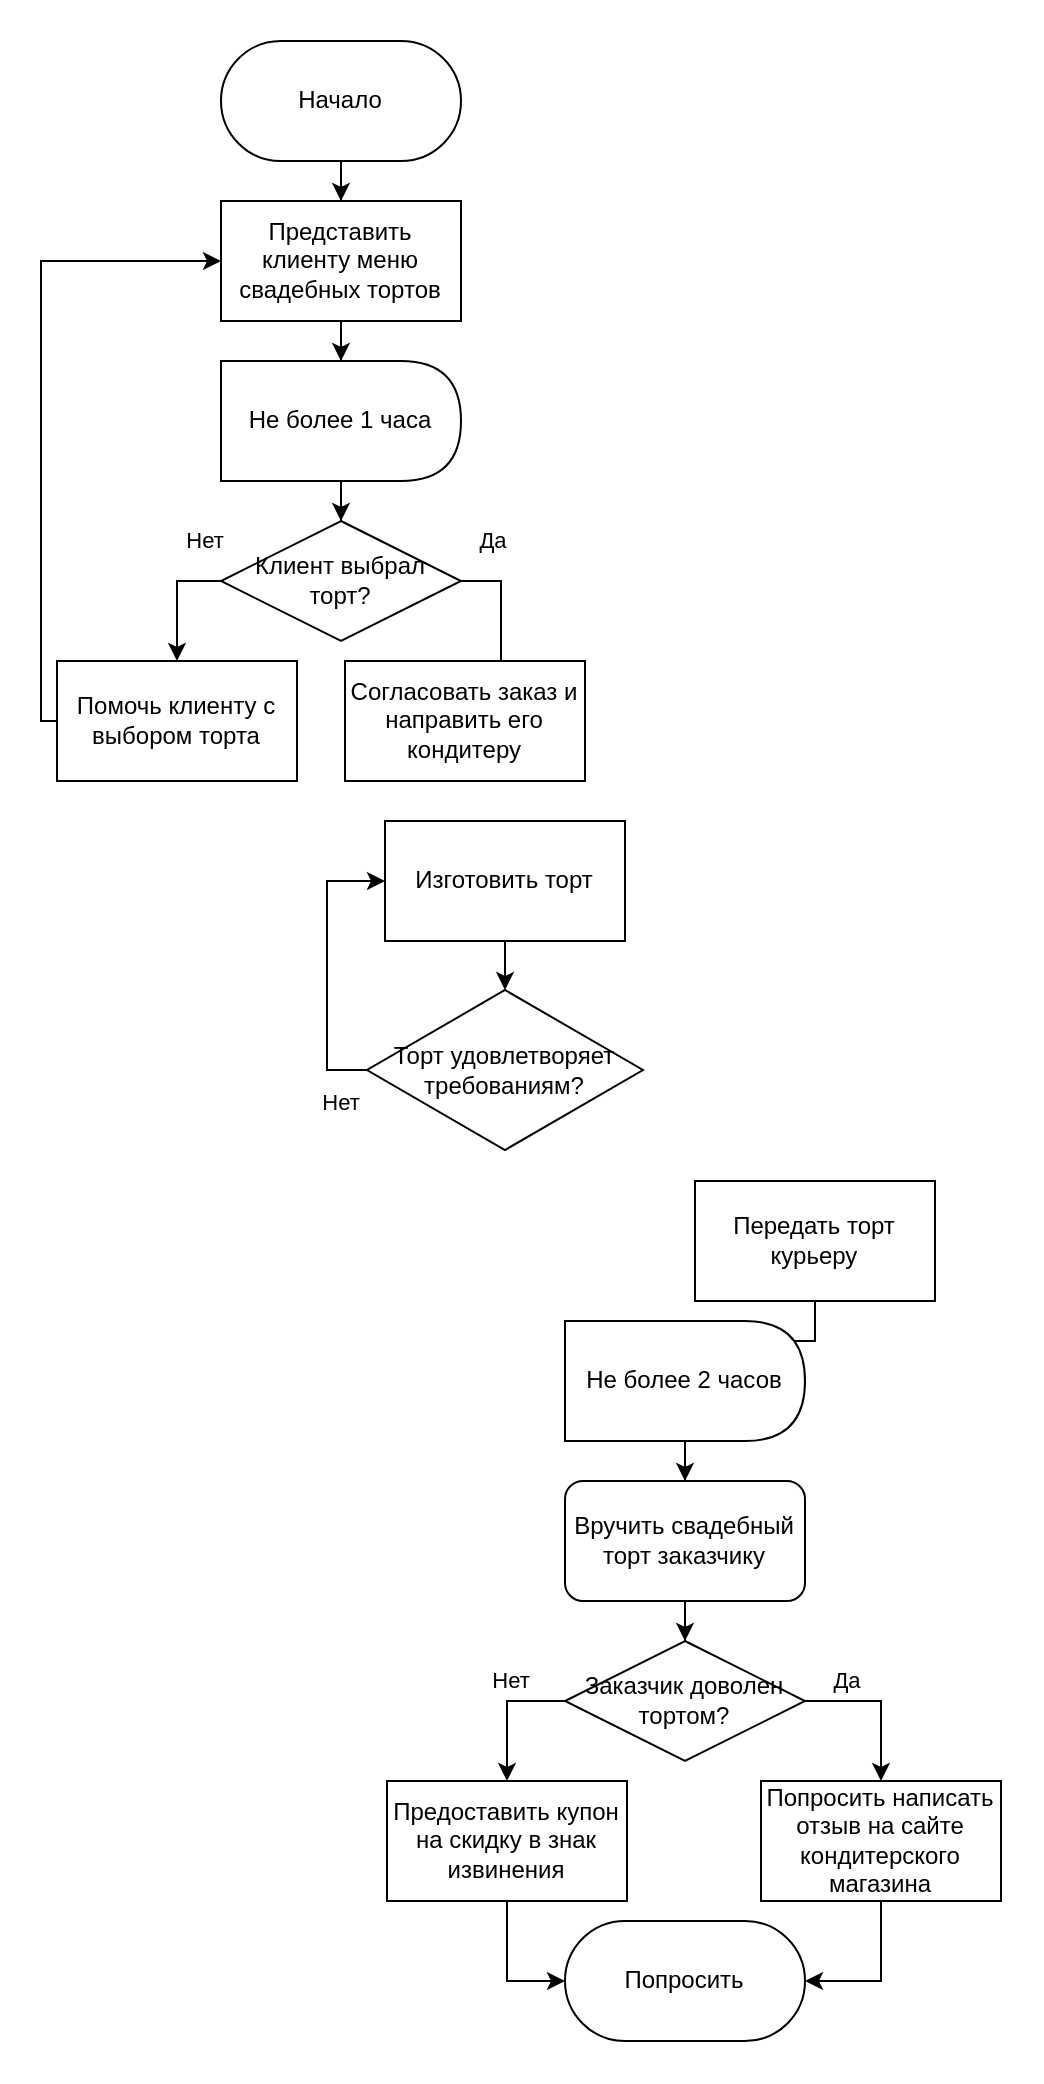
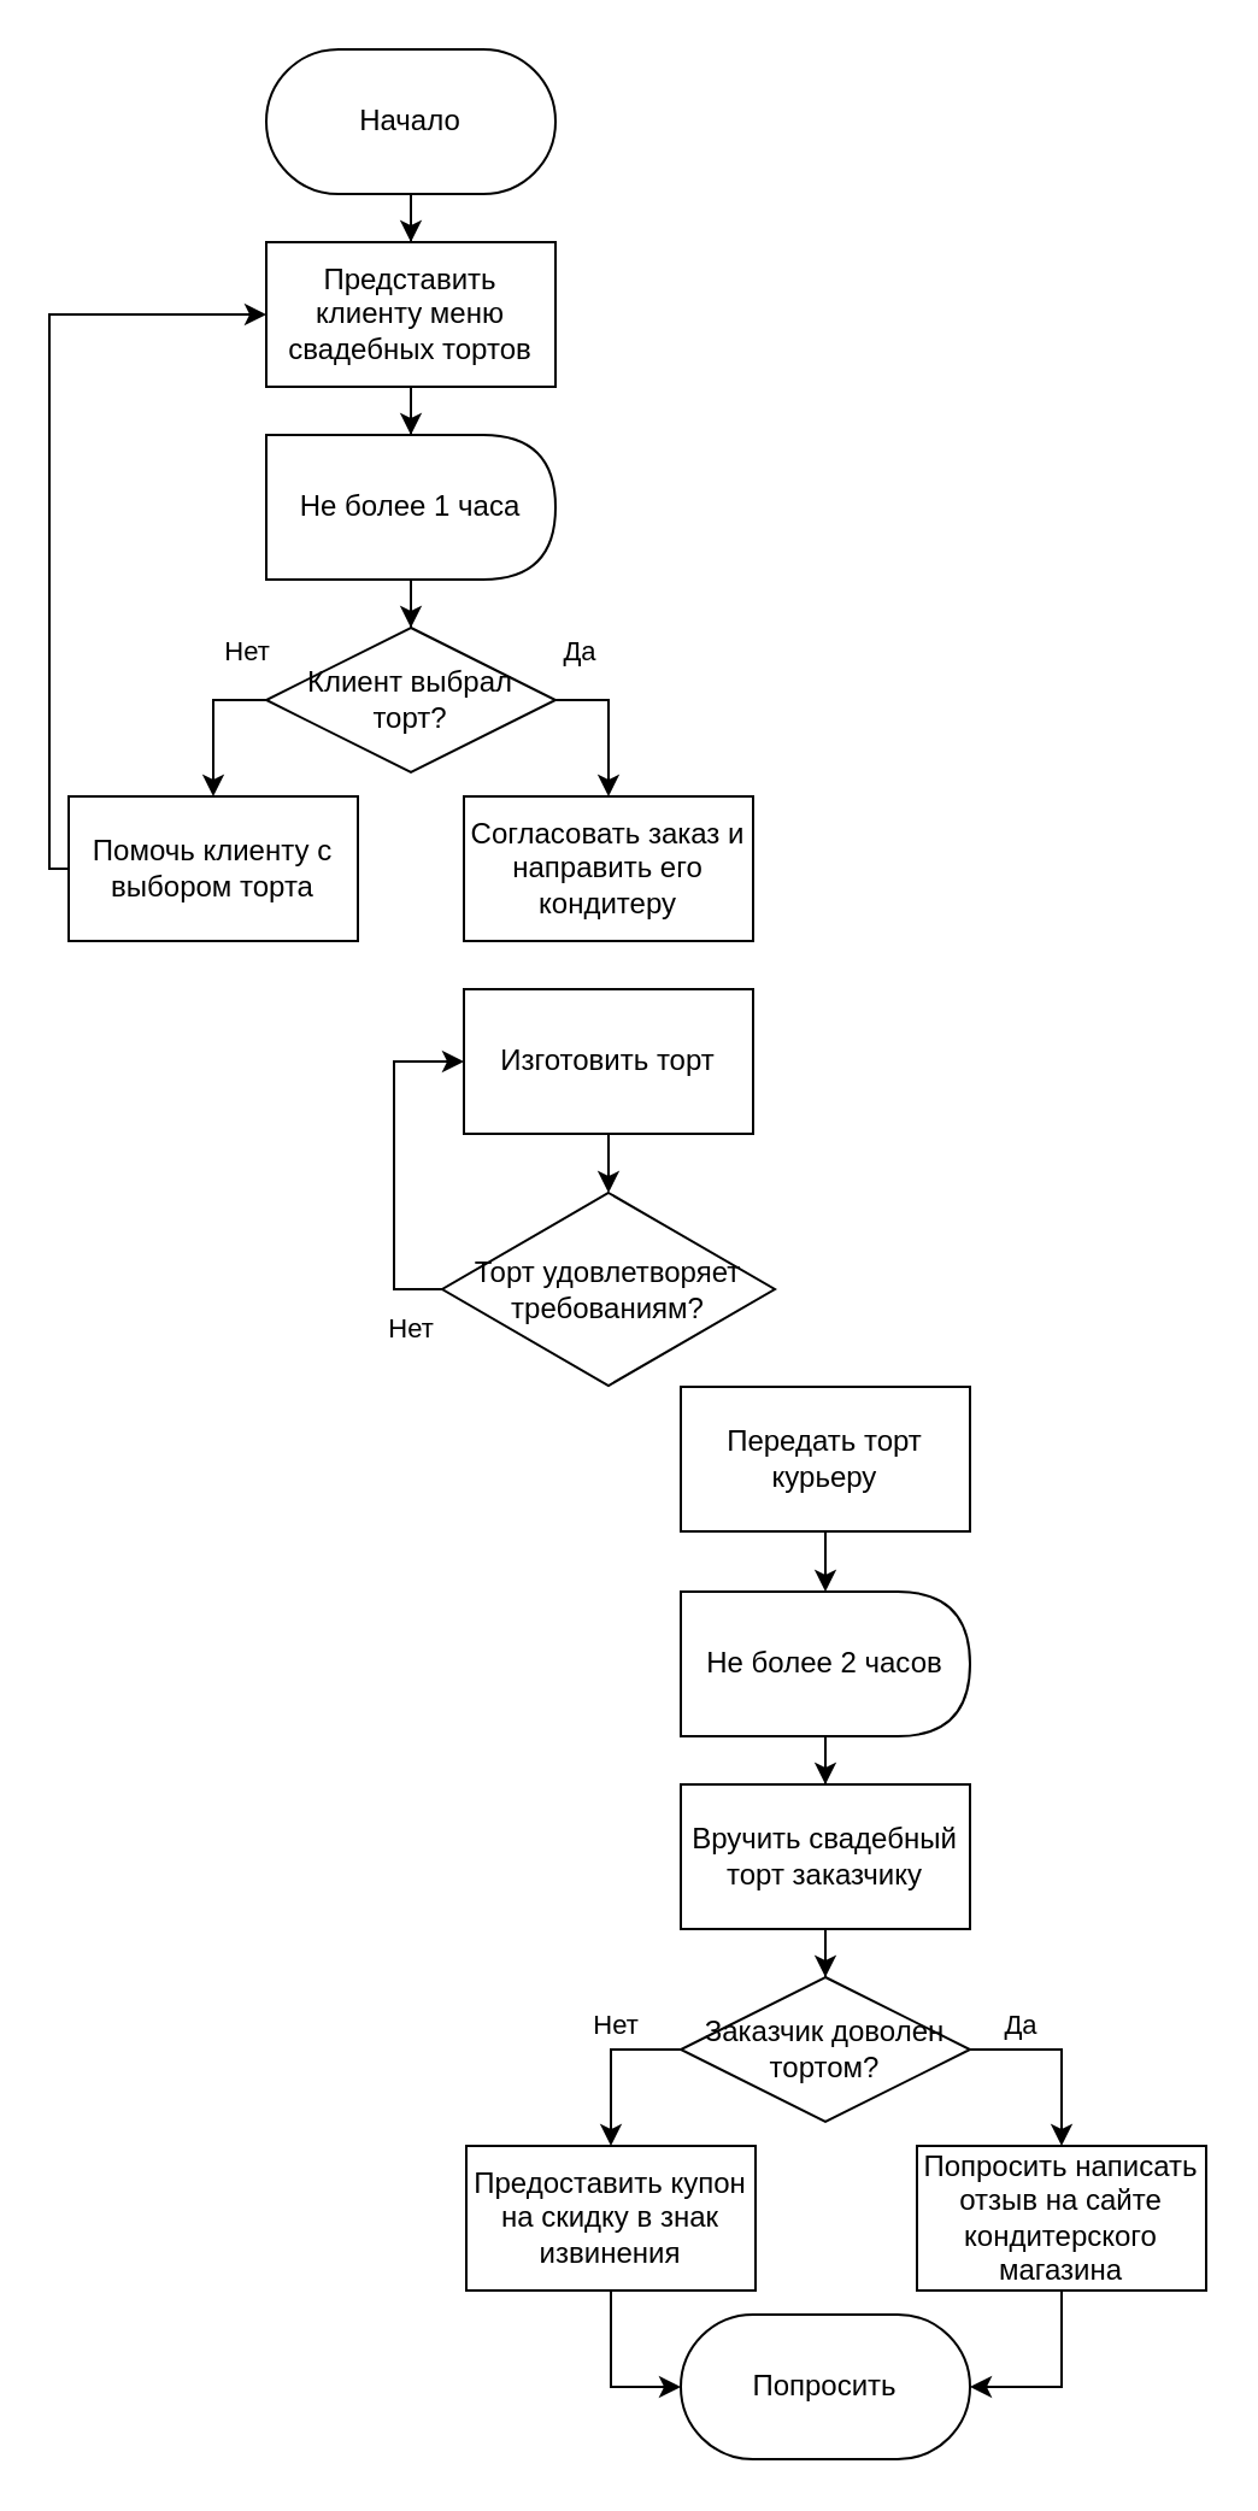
  <mxCell id="0" />
  <mxCell id="1" parent="0" />
  <mxCell id="2" value="" style="edgeStyle=orthogonalEdgeStyle;rounded=0;orthogonalLoop=1;jettySize=auto;html=1;" edge="1" parent="1" source="3" target="5"><mxGeometry relative="1" as="geometry" /></mxCell>
  <mxCell id="3" value="Начало" style="rounded=1;whiteSpace=wrap;html=1;arcSize=50;" vertex="1" parent="1"><mxGeometry x="110" y="20" width="120" height="60" as="geometry" /></mxCell>
  <mxCell id="4" value="" style="edgeStyle=orthogonalEdgeStyle;rounded=0;orthogonalLoop=1;jettySize=auto;html=1;" edge="1" parent="1" source="5" target="10"><mxGeometry relative="1" as="geometry" /></mxCell>
  <mxCell id="5" value="Представить клиенту меню свадебных тортов" style="rounded=0;whiteSpace=wrap;html=1;" vertex="1" parent="1"><mxGeometry x="110" y="100" width="120" height="60" as="geometry" /></mxCell>
  <mxCell id="6" value="Да" style="edgeStyle=orthogonalEdgeStyle;rounded=0;orthogonalLoop=1;jettySize=auto;html=1;exitX=1;exitY=0.5;exitDx=0;exitDy=0;" edge="1" parent="1" source="8" target="11"><mxGeometry x="-0.677" y="20" relative="1" as="geometry"><mxPoint as="offset" /></mxGeometry></mxCell>
  <mxCell id="7" value="Нет" style="edgeStyle=orthogonalEdgeStyle;rounded=0;orthogonalLoop=1;jettySize=auto;html=1;exitX=0;exitY=0.5;exitDx=0;exitDy=0;" edge="1" parent="1" source="8" target="13"><mxGeometry x="-0.429" y="-10" relative="1" as="geometry"><mxPoint x="10" y="-10" as="offset" /></mxGeometry></mxCell>
  <mxCell id="8" value="Клиент выбрал торт?" style="rhombus;whiteSpace=wrap;html=1;" vertex="1" parent="1"><mxGeometry x="110" y="260" width="120" height="60" as="geometry" /></mxCell>
  <mxCell id="9" value="" style="edgeStyle=orthogonalEdgeStyle;rounded=0;orthogonalLoop=1;jettySize=auto;html=1;" edge="1" parent="1" source="10" target="8"><mxGeometry relative="1" as="geometry" /></mxCell>
  <mxCell id="10" value="Не более 1 часа" style="shape=delay;whiteSpace=wrap;html=1;" vertex="1" parent="1"><mxGeometry x="110" y="180" width="120" height="60" as="geometry" /></mxCell>
- <mxCell id="11" value="Согласовать заказ и направить его кондитеру" style="rounded=0;whiteSpace=wrap;html=1;" vertex="1" parent="1"><mxGeometry x="172" y="330" width="120" height="60" as="geometry" /></mxCell>
+ <mxCell id="11" value="Согласовать заказ и направить его кондитеру" style="rounded=0;whiteSpace=wrap;html=1;" vertex="1" parent="1"><mxGeometry x="192" y="330" width="120" height="60" as="geometry" /></mxCell>
  <mxCell id="12" style="edgeStyle=orthogonalEdgeStyle;rounded=0;orthogonalLoop=1;jettySize=auto;html=1;exitX=0;exitY=0.5;exitDx=0;exitDy=0;entryX=0;entryY=0.5;entryDx=0;entryDy=0;" edge="1" parent="1" source="13" target="5"><mxGeometry relative="1" as="geometry"><Array as="points"><mxPoint x="20" y="360" /><mxPoint x="20" y="130" /></Array></mxGeometry></mxCell>
  <mxCell id="13" value="Помочь клиенту с выбором торта" style="rounded=0;whiteSpace=wrap;html=1;" vertex="1" parent="1"><mxGeometry x="28" y="330" width="120" height="60" as="geometry" /></mxCell>
  <mxCell id="14" value="" style="edgeStyle=orthogonalEdgeStyle;rounded=0;orthogonalLoop=1;jettySize=auto;html=1;" edge="1" parent="1" source="15" target="17"><mxGeometry relative="1" as="geometry" /></mxCell>
  <mxCell id="15" value="Изготовить торт" style="rounded=0;whiteSpace=wrap;html=1;" vertex="1" parent="1"><mxGeometry x="192" y="410" width="120" height="60" as="geometry" /></mxCell>
  <mxCell id="16" value="Нет" style="edgeStyle=orthogonalEdgeStyle;rounded=0;orthogonalLoop=1;jettySize=auto;html=1;exitX=0;exitY=0.5;exitDx=0;exitDy=0;entryX=0;entryY=0.5;entryDx=0;entryDy=0;" edge="1" parent="1" source="17" target="15"><mxGeometry x="-0.819" y="16" relative="1" as="geometry"><mxPoint x="162" y="575" as="targetPoint" /><mxPoint as="offset" /></mxGeometry></mxCell>
  <mxCell id="17" value="Торт удовлетворяет требованиям?" style="rhombus;whiteSpace=wrap;html=1;" vertex="1" parent="1"><mxGeometry x="183" y="494.5" width="138" height="80" as="geometry" /></mxCell>
  <mxCell id="18" value="" style="edgeStyle=orthogonalEdgeStyle;rounded=0;orthogonalLoop=1;jettySize=auto;html=1;" edge="1" parent="1" source="19" target="21"><mxGeometry relative="1" as="geometry" /></mxCell>
- <mxCell id="19" value="Передать торт курьеру" style="rounded=0;whiteSpace=wrap;html=1;" vertex="1" parent="1"><mxGeometry x="347" y="590" width="120" height="60" as="geometry" /></mxCell>
+ <mxCell id="19" value="Передать торт курьеру" style="rounded=0;whiteSpace=wrap;html=1;" vertex="1" parent="1"><mxGeometry x="282" y="575" width="120" height="60" as="geometry" /></mxCell>
  <mxCell id="20" value="" style="edgeStyle=orthogonalEdgeStyle;rounded=0;orthogonalLoop=1;jettySize=auto;html=1;" edge="1" parent="1" source="21" target="23"><mxGeometry relative="1" as="geometry" /></mxCell>
  <mxCell id="21" value="Не более 2 часов" style="shape=delay;whiteSpace=wrap;html=1;" vertex="1" parent="1"><mxGeometry x="282" y="660" width="120" height="60" as="geometry" /></mxCell>
  <mxCell id="22" value="" style="edgeStyle=orthogonalEdgeStyle;rounded=0;orthogonalLoop=1;jettySize=auto;html=1;" edge="1" parent="1" source="23" target="26"><mxGeometry relative="1" as="geometry" /></mxCell>
- <mxCell id="23" value="Вручить свадебный торт заказчику" style="whiteSpace=wrap;html=1;rounded=1;" vertex="1" parent="1"><mxGeometry x="282" y="740" width="120" height="60" as="geometry" /></mxCell>
+ <mxCell id="23" value="Вручить свадебный торт заказчику" style="rounded=0;whiteSpace=wrap;html=1;" vertex="1" parent="1"><mxGeometry x="282" y="740" width="120" height="60" as="geometry" /></mxCell>
  <mxCell id="24" value="Да" style="edgeStyle=orthogonalEdgeStyle;rounded=0;orthogonalLoop=1;jettySize=auto;html=1;exitX=1;exitY=0.5;exitDx=0;exitDy=0;" edge="1" parent="1" source="26" target="28"><mxGeometry x="-0.471" y="10" relative="1" as="geometry"><mxPoint as="offset" /></mxGeometry></mxCell>
  <mxCell id="25" value="Нет" style="edgeStyle=orthogonalEdgeStyle;rounded=0;orthogonalLoop=1;jettySize=auto;html=1;exitX=0;exitY=0.5;exitDx=0;exitDy=0;" edge="1" parent="1" source="26" target="30"><mxGeometry x="-0.19" y="-10" relative="1" as="geometry"><mxPoint x="1" as="offset" /></mxGeometry></mxCell>
  <mxCell id="26" value="Заказчик доволен тортом?" style="rhombus;whiteSpace=wrap;html=1;" vertex="1" parent="1"><mxGeometry x="282" y="820" width="120" height="60" as="geometry" /></mxCell>
  <mxCell id="27" style="edgeStyle=orthogonalEdgeStyle;rounded=0;orthogonalLoop=1;jettySize=auto;html=1;exitX=0.5;exitY=1;exitDx=0;exitDy=0;entryX=1;entryY=0.5;entryDx=0;entryDy=0;" edge="1" parent="1" source="28" target="31"><mxGeometry relative="1" as="geometry" /></mxCell>
  <mxCell id="28" value="Попросить написать отзыв на сайте кондитерского магазина" style="rounded=0;whiteSpace=wrap;html=1;" vertex="1" parent="1"><mxGeometry x="380" y="890" width="120" height="60" as="geometry" /></mxCell>
  <mxCell id="29" style="edgeStyle=orthogonalEdgeStyle;rounded=0;orthogonalLoop=1;jettySize=auto;html=1;exitX=0.5;exitY=1;exitDx=0;exitDy=0;entryX=0;entryY=0.5;entryDx=0;entryDy=0;" edge="1" parent="1" source="30" target="31"><mxGeometry relative="1" as="geometry" /></mxCell>
  <mxCell id="30" value="Предоставить купон на скидку в знак извинения" style="rounded=0;whiteSpace=wrap;html=1;" vertex="1" parent="1"><mxGeometry x="193" y="890" width="120" height="60" as="geometry" /></mxCell>
  <mxCell id="31" value="Попросить" style="rounded=1;whiteSpace=wrap;html=1;arcSize=50;" vertex="1" parent="1"><mxGeometry x="282" y="960" width="120" height="60" as="geometry" /></mxCell>
